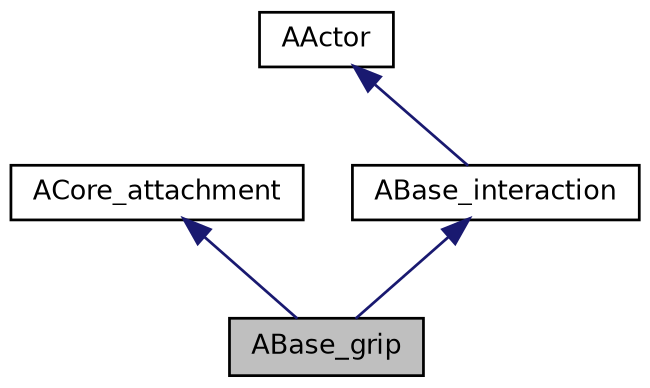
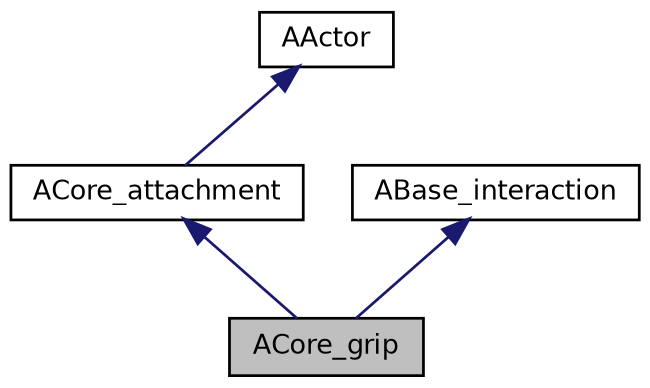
  digraph {
    node [color=black fillcolor=white fontname=Helvetica fontsize=10 shape=record style=filled]
    edge [color=midnightblue dir=back fontname=Helvetica fontsize=10 labelfontname=Helvetica labelfontsize=10 style=solid]
-   n1 [fillcolor=grey75 fontcolor=black height=0.2 label=ABase_grip width=0.4]
+   n1 [fillcolor=grey75 fontcolor=black height=0.2 label=ACore_grip width=0.4]
    n2 [height=0.2 label=ACore_attachment width=0.4]
    n3 [height=0.2 label=ABase_interaction width=0.4]
    n4 [height=0.2 label=AActor width=0.4]
    n2 -> n1
    n3 -> n1
-   n4 -> n3
+   n4 -> n2
  }
